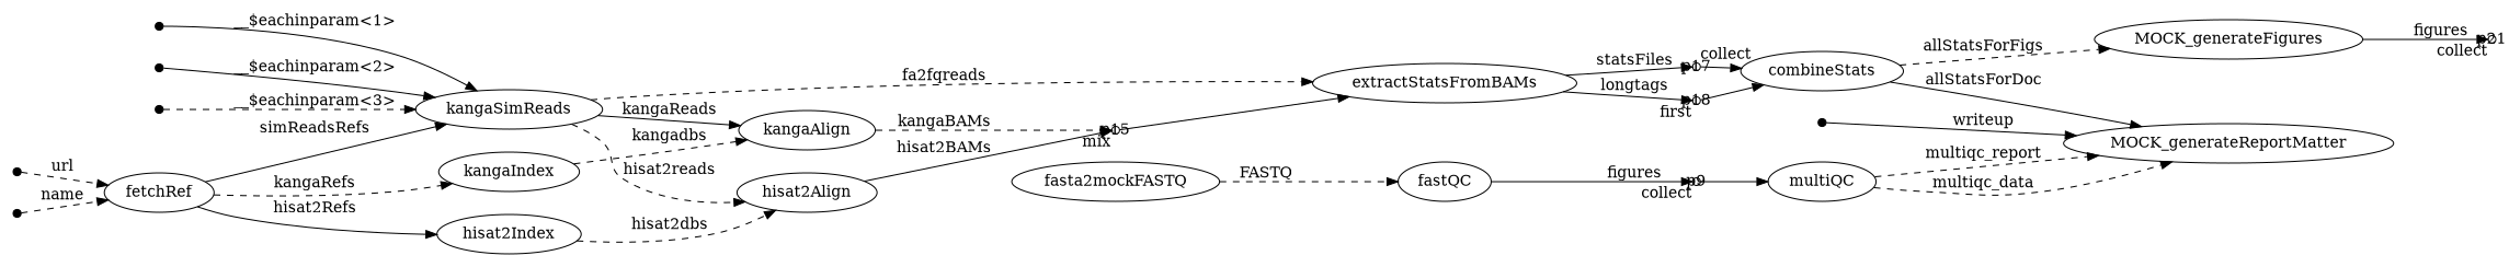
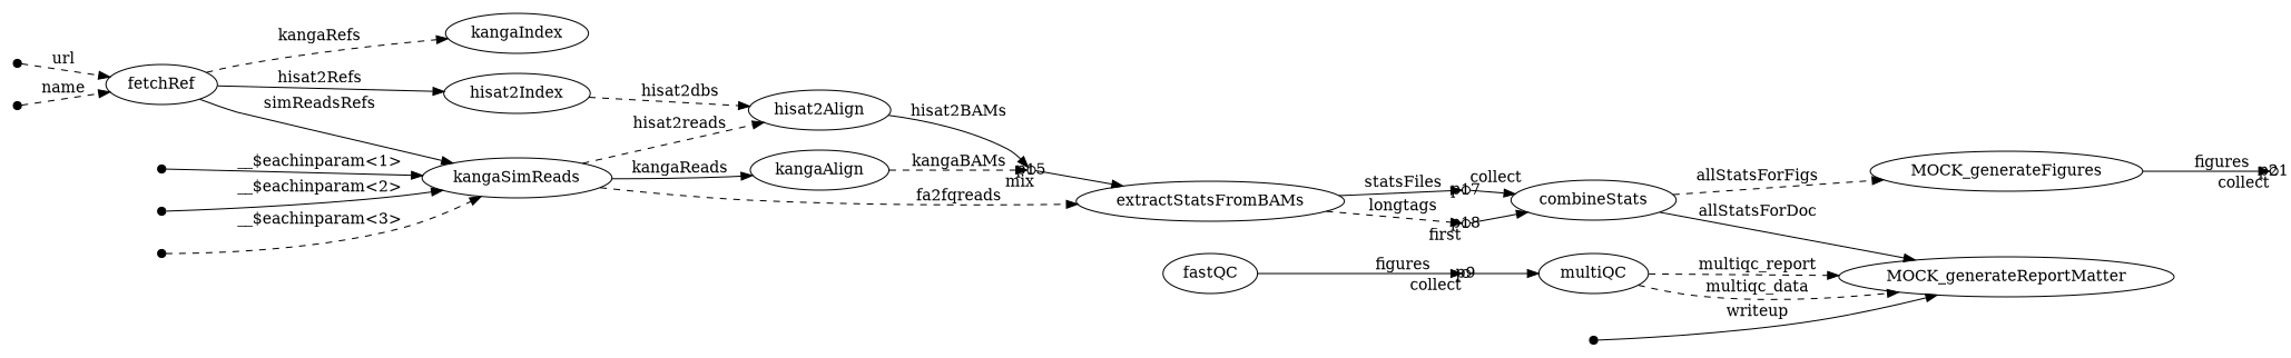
  digraph {
    rankdir=LR
    edge [style=solid]
    p0 [fixedsize=true shape=point width=0.1]
    n2 [label=fetchRef]
    n3 [label=kangaIndex]
    n4 [label=hisat2Index]
    n5 [label=kangaSimReads]
    n6 [label=kangaAlign]
    n7 [label=hisat2Align]
    n8 [label=extractStatsFromBAMs]
    p1 [fixedsize=true shape=point width=0.1]
    p15 [fixedsize=true shape=circle width=0.1 xlabel=mix]
-   n11 [label=fasta2mockFASTQ]
    n12 [label=fastQC]
    p3 [fixedsize=true shape=point width=0.1]
    p4 [fixedsize=true shape=point width=0.1]
    p5 [fixedsize=true shape=point width=0.1]
    p9 [fixedsize=true shape=circle width=0.1 xlabel=collect]
    n17 [label=multiQC]
    n18 [label=MOCK_generateReportMatter]
    p17 [fixedsize=true shape=circle width=0.1 xlabel=collect]
    p18 [fixedsize=true shape=circle width=0.1 xlabel=first]
    n21 [label=combineStats]
    n22 [label=MOCK_generateFigures]
    p21 [fixedsize=true shape=circle width=0.1 xlabel=collect]
    p22 [fixedsize=true shape=point width=0.1]
    p0 -> n2 [label=url style=dashed]
    n2 -> n3 [label=kangaRefs style=dashed]
    n2 -> n4 [label=hisat2Refs]
    n2 -> n5 [label=simReadsRefs]
-   n3 -> n6 [label=kangadbs style=dashed]
    n4 -> n7 [label=hisat2dbs style=dashed]
    n5 -> n6 [label=kangaReads]
    n5 -> n7 [label=hisat2reads style=dashed]
    n5 -> n8 [label=fa2fqreads style=dashed]
    n6 -> p15 [label=kangaBAMs style=dashed]
    n7 -> p15 [label=hisat2BAMs]
    n8 -> p17 [label=statsFiles]
-   n8 -> p18 [label=longtags]
+   n8 -> p18 [label=longtags style=dashed]
    p1 -> n2 [label=name style=dashed]
    p15 -> n8
-   n11 -> n12 [label=FASTQ style=dashed]
    n12 -> p9 [label=figures]
    p3 -> n5 [label="__$eachinparam<1>"]
    p4 -> n5 [label="__$eachinparam<2>"]
    p5 -> n5 [label="__$eachinparam<3>" style=dashed]
    p9 -> n17
    n17 -> n18 [label=multiqc_report style=dashed]
    n17 -> n18 [label=multiqc_data style=dashed]
    p17 -> n21
    p18 -> n21
    n21 -> n18 [label=allStatsForDoc]
    n21 -> n22 [label=allStatsForFigs style=dashed]
    n22 -> p21 [label=figures]
    p22 -> n18 [label=writeup]
  }
